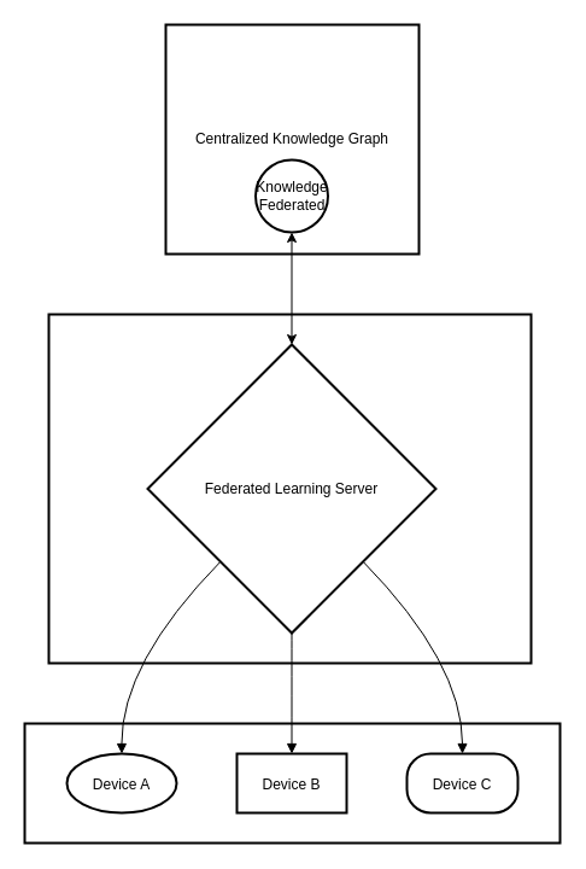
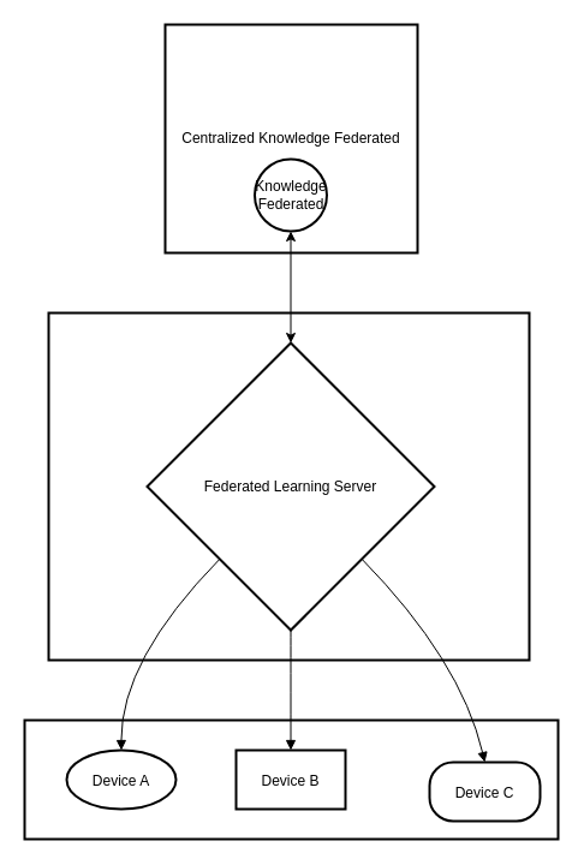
  <mxCell id="0" />
  <mxCell id="1" parent="0" />
  <mxCell id="2" value="Federated Learning Server" style="whiteSpace=wrap;strokeWidth=2;" parent="1" vertex="1"><mxGeometry x="40" y="260" width="400" height="289" as="geometry" /></mxCell>
  <mxCell id="3" value="Edge Devices" style="whiteSpace=wrap;strokeWidth=2;" parent="1" vertex="1"><mxGeometry x="20" y="599" width="444" height="99" as="geometry" /></mxCell>
- <mxCell id="4" value="Centralized Knowledge Graph" style="whiteSpace=wrap;strokeWidth=2;" parent="1" vertex="1"><mxGeometry x="137" y="20" width="210" height="190" as="geometry" /></mxCell>
+ <mxCell id="4" value="Centralized Knowledge Federated" style="whiteSpace=wrap;strokeWidth=2;" parent="1" vertex="1"><mxGeometry x="137" y="20" width="210" height="190" as="geometry" /></mxCell>
  <mxCell id="5" value="Knowledge Federated" style="ellipse;aspect=fixed;strokeWidth=2;whiteSpace=wrap;" parent="1" vertex="1"><mxGeometry x="211.5" y="132" width="60" height="60" as="geometry" /></mxCell>
  <mxCell id="6" value="Device A" style="ellipse;arcSize=40;strokeWidth=2;" parent="1" vertex="1"><mxGeometry x="55" y="624" width="91" height="49" as="geometry" /></mxCell>
  <mxCell id="7" value="Device B" style="arcSize=40;strokeWidth=2;rounded=0;" parent="1" vertex="1"><mxGeometry x="196" y="624" width="91" height="49" as="geometry" /></mxCell>
- <mxCell id="8" value="Device C" style="rounded=1;arcSize=40;strokeWidth=2" parent="1" vertex="1"><mxGeometry x="337" y="624" width="92" height="49" as="geometry" /></mxCell>
+ <mxCell id="8" value="Device C" style="rounded=1;arcSize=40;strokeWidth=2" parent="1" vertex="1"><mxGeometry x="357" y="634" width="92" height="49" as="geometry" /></mxCell>
  <mxCell id="9" value="Federated Learning Server" style="rhombus;strokeWidth=2;whiteSpace=wrap;" parent="1" vertex="1"><mxGeometry x="122" y="285" width="239" height="239" as="geometry" /></mxCell>
  <mxCell id="10" value="" style="curved=1;startArrow=none;endArrow=block;exitX=0.01;exitY=1;entryX=0.5;entryY=0;" parent="1" source="9" target="6" edge="1"><mxGeometry relative="1" as="geometry"><Array as="points"><mxPoint x="100" y="549" /></Array></mxGeometry></mxCell>
  <mxCell id="11" value="" style="curved=1;startArrow=none;endArrow=block;exitX=0.5;exitY=1;entryX=0.5;entryY=0;" parent="1" source="9" target="7" edge="1"><mxGeometry relative="1" as="geometry"><Array as="points" /></mxGeometry></mxCell>
  <mxCell id="12" value="" style="curved=1;startArrow=none;endArrow=block;exitX=0.99;exitY=1;entryX=0.5;entryY=0;" parent="1" source="9" target="8" edge="1"><mxGeometry relative="1" as="geometry"><Array as="points"><mxPoint x="383" y="549" /></Array></mxGeometry></mxCell>
  <mxCell id="13" value="" style="endArrow=classic;startArrow=classic;html=1;rounded=0;entryX=0.5;entryY=1;entryDx=0;entryDy=0;exitX=0.5;exitY=0;exitDx=0;exitDy=0;" edge="1" parent="1" source="9" target="5"><mxGeometry width="50" height="50" relative="1" as="geometry"><mxPoint x="237" y="285" as="sourcePoint" /><mxPoint x="287" y="235" as="targetPoint" /></mxGeometry></mxCell>
